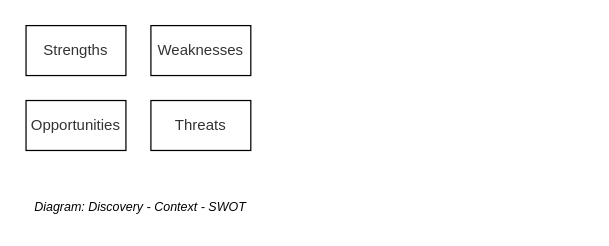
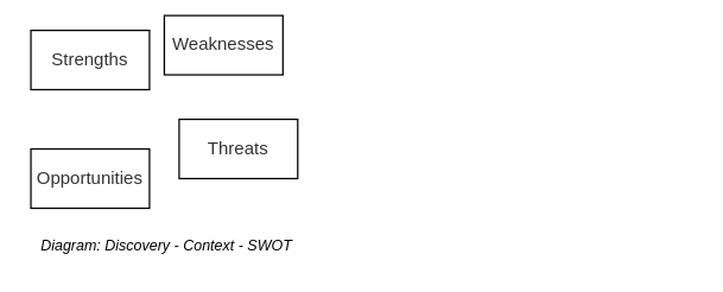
  <mxCell id="0" />
  <mxCell id="1" value="Title/Diagram" style="" parent="0" />
  <mxCell id="2" value="Boxes &amp; Lines" style="" parent="0" />
  <mxCell id="3" value="Strengths" style="rounded=0;whiteSpace=wrap;html=1;shadow=0;glass=0;comic=0;strokeColor=default;fillColor=default;fontSize=12;align=center;fontColor=#333333;" vertex="1" parent="2"><mxGeometry x="20" y="20" width="80" height="40" as="geometry" /></mxCell>
- <mxCell id="4" value="Weaknesses" style="rounded=0;whiteSpace=wrap;html=1;shadow=0;glass=0;comic=0;strokeColor=default;fillColor=default;fontSize=12;align=center;fontColor=#333333;" vertex="1" parent="2"><mxGeometry x="120" y="20" width="80" height="40" as="geometry" /></mxCell>
- <mxCell id="5" value="Opportunities" style="rounded=0;whiteSpace=wrap;html=1;shadow=0;glass=0;comic=0;strokeColor=default;fillColor=default;fontSize=12;align=center;fontColor=#333333;" vertex="1" parent="2"><mxGeometry x="20" y="80" width="80" height="40" as="geometry" /></mxCell>
+ <mxCell id="4" value="Weaknesses" style="rounded=0;whiteSpace=wrap;html=1;shadow=0;glass=0;comic=0;strokeColor=default;fillColor=default;fontSize=12;align=center;fontColor=#333333;" vertex="1" parent="2"><mxGeometry x="110" y="10" width="80" height="40" as="geometry" /></mxCell>
+ <mxCell id="5" value="Opportunities" style="rounded=0;whiteSpace=wrap;html=1;shadow=0;glass=0;comic=0;strokeColor=default;fillColor=default;fontSize=12;align=center;fontColor=#333333;" vertex="1" parent="2"><mxGeometry x="20" y="100" width="80" height="40" as="geometry" /></mxCell>
  <mxCell id="6" value="Threats" style="rounded=0;whiteSpace=wrap;html=1;shadow=0;glass=0;comic=0;strokeColor=default;fillColor=default;fontSize=12;align=center;fontColor=#333333;" vertex="1" parent="2"><mxGeometry x="120" y="80" width="80" height="40" as="geometry" /></mxCell>
  <mxCell id="7" value="&lt;i style=&quot;font-size: 10px;&quot;&gt;Diagram: Discovery - Context - SWOT&lt;/i&gt;" style="text;html=1;strokeColor=none;fillColor=none;align=left;verticalAlign=middle;whiteSpace=wrap;rounded=0;fontSize=10;" vertex="1" parent="2"><mxGeometry x="25" y="155" width="440" height="20" as="geometry" /></mxCell>
